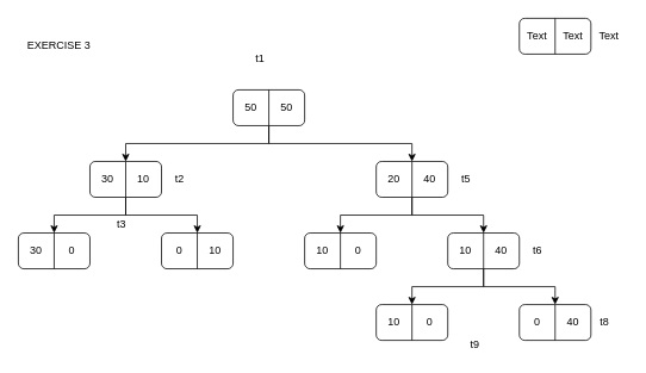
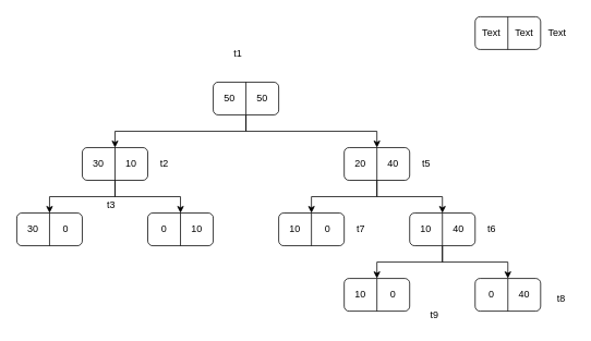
  <mxCell id="0" />
  <mxCell id="1" parent="0" />
  <mxCell id="2" style="edgeStyle=orthogonalEdgeStyle;rounded=0;orthogonalLoop=1;jettySize=auto;html=1;exitX=0.5;exitY=1;exitDx=0;exitDy=0;entryX=0.5;entryY=0;entryDx=0;entryDy=0;" parent="1" source="4" target="16" edge="1"><mxGeometry relative="1" as="geometry" /></mxCell>
  <mxCell id="3" style="edgeStyle=orthogonalEdgeStyle;rounded=0;orthogonalLoop=1;jettySize=auto;html=1;exitX=0.5;exitY=1;exitDx=0;exitDy=0;entryX=0.5;entryY=0;entryDx=0;entryDy=0;" parent="1" source="4" target="32" edge="1"><mxGeometry relative="1" as="geometry" /></mxCell>
  <mxCell id="4" value="" style="rounded=1;whiteSpace=wrap;html=1;" parent="1" vertex="1"><mxGeometry x="260" y="100" width="80" height="40" as="geometry" /></mxCell>
  <mxCell id="5" value="" style="endArrow=none;html=1;entryX=0.5;entryY=0;entryDx=0;entryDy=0;exitX=0.5;exitY=1;exitDx=0;exitDy=0;" parent="1" source="4" target="4" edge="1"><mxGeometry width="50" height="50" relative="1" as="geometry"><mxPoint x="290" y="180" as="sourcePoint" /><mxPoint x="340" y="130" as="targetPoint" /></mxGeometry></mxCell>
  <mxCell id="6" value="50" style="text;html=1;strokeColor=none;fillColor=none;align=center;verticalAlign=middle;whiteSpace=wrap;rounded=0;" parent="1" vertex="1"><mxGeometry x="260" y="110" width="40" height="20" as="geometry" /></mxCell>
  <mxCell id="7" value="50" style="text;html=1;strokeColor=none;fillColor=none;align=center;verticalAlign=middle;whiteSpace=wrap;rounded=0;" parent="1" vertex="1"><mxGeometry x="300" y="110" width="40" height="20" as="geometry" /></mxCell>
  <mxCell id="8" value="" style="rounded=1;whiteSpace=wrap;html=1;" parent="1" vertex="1"><mxGeometry x="580" y="20" width="80" height="40" as="geometry" /></mxCell>
  <mxCell id="9" value="" style="endArrow=none;html=1;entryX=0.5;entryY=0;entryDx=0;entryDy=0;exitX=0.5;exitY=1;exitDx=0;exitDy=0;" parent="1" source="8" target="8" edge="1"><mxGeometry width="50" height="50" relative="1" as="geometry"><mxPoint x="610" y="100" as="sourcePoint" /><mxPoint x="660" y="50" as="targetPoint" /></mxGeometry></mxCell>
  <mxCell id="10" value="Text" style="text;html=1;strokeColor=none;fillColor=none;align=center;verticalAlign=middle;whiteSpace=wrap;rounded=0;" parent="1" vertex="1"><mxGeometry x="580" y="30" width="40" height="20" as="geometry" /></mxCell>
  <mxCell id="11" value="Text" style="text;html=1;strokeColor=none;fillColor=none;align=center;verticalAlign=middle;whiteSpace=wrap;rounded=0;" parent="1" vertex="1"><mxGeometry x="620" y="30" width="40" height="20" as="geometry" /></mxCell>
  <mxCell id="12" value="t1" style="text;html=1;align=center;verticalAlign=middle;resizable=0;points=[];autosize=1;strokeColor=none;fillColor=none;" parent="1" vertex="1"><mxGeometry x="275" y="55" width="30" height="20" as="geometry" /></mxCell>
  <mxCell id="13" value="Text" style="text;html=1;align=center;verticalAlign=middle;resizable=0;points=[];autosize=1;strokeColor=none;fillColor=none;" parent="1" vertex="1"><mxGeometry x="660" y="30" width="40" height="20" as="geometry" /></mxCell>
  <mxCell id="14" style="edgeStyle=orthogonalEdgeStyle;rounded=0;orthogonalLoop=1;jettySize=auto;html=1;exitX=0.5;exitY=1;exitDx=0;exitDy=0;entryX=0.5;entryY=0;entryDx=0;entryDy=0;" parent="1" source="16" target="26" edge="1"><mxGeometry relative="1" as="geometry" /></mxCell>
  <mxCell id="15" style="edgeStyle=orthogonalEdgeStyle;rounded=0;orthogonalLoop=1;jettySize=auto;html=1;exitX=0.5;exitY=1;exitDx=0;exitDy=0;entryX=0.5;entryY=0;entryDx=0;entryDy=0;" parent="1" source="16" target="21" edge="1"><mxGeometry relative="1" as="geometry" /></mxCell>
  <mxCell id="16" value="" style="rounded=1;whiteSpace=wrap;html=1;" parent="1" vertex="1"><mxGeometry x="100" y="180" width="80" height="40" as="geometry" /></mxCell>
  <mxCell id="17" value="" style="endArrow=none;html=1;entryX=0.5;entryY=0;entryDx=0;entryDy=0;exitX=0.5;exitY=1;exitDx=0;exitDy=0;" parent="1" source="16" target="16" edge="1"><mxGeometry width="50" height="50" relative="1" as="geometry"><mxPoint x="130" y="260" as="sourcePoint" /><mxPoint x="180" y="210" as="targetPoint" /></mxGeometry></mxCell>
  <mxCell id="18" value="30" style="text;html=1;strokeColor=none;fillColor=none;align=center;verticalAlign=middle;whiteSpace=wrap;rounded=0;" parent="1" vertex="1"><mxGeometry x="100" y="190" width="40" height="20" as="geometry" /></mxCell>
  <mxCell id="19" value="10" style="text;html=1;strokeColor=none;fillColor=none;align=center;verticalAlign=middle;whiteSpace=wrap;rounded=0;" parent="1" vertex="1"><mxGeometry x="140" y="190" width="40" height="20" as="geometry" /></mxCell>
  <mxCell id="20" value="t2" style="text;html=1;align=center;verticalAlign=middle;resizable=0;points=[];autosize=1;strokeColor=none;fillColor=none;" parent="1" vertex="1"><mxGeometry x="185" y="190" width="30" height="20" as="geometry" /></mxCell>
  <mxCell id="21" value="" style="rounded=1;whiteSpace=wrap;html=1;" parent="1" vertex="1"><mxGeometry x="20" y="260" width="80" height="40" as="geometry" /></mxCell>
  <mxCell id="22" value="" style="endArrow=none;html=1;entryX=0.5;entryY=0;entryDx=0;entryDy=0;exitX=0.5;exitY=1;exitDx=0;exitDy=0;" parent="1" source="21" target="21" edge="1"><mxGeometry width="50" height="50" relative="1" as="geometry"><mxPoint x="50" y="340" as="sourcePoint" /><mxPoint x="100" y="290" as="targetPoint" /></mxGeometry></mxCell>
  <mxCell id="23" value="30" style="text;html=1;strokeColor=none;fillColor=none;align=center;verticalAlign=middle;whiteSpace=wrap;rounded=0;" parent="1" vertex="1"><mxGeometry x="20" y="270" width="40" height="20" as="geometry" /></mxCell>
  <mxCell id="24" value="0" style="text;html=1;strokeColor=none;fillColor=none;align=center;verticalAlign=middle;whiteSpace=wrap;rounded=0;" parent="1" vertex="1"><mxGeometry x="60" y="270" width="40" height="20" as="geometry" /></mxCell>
  <mxCell id="25" value="t3" style="text;html=1;align=center;verticalAlign=middle;resizable=0;points=[];autosize=1;strokeColor=none;fillColor=none;" parent="1" vertex="1"><mxGeometry x="120" y="240" width="30" height="20" as="geometry" /></mxCell>
  <mxCell id="26" value="" style="rounded=1;whiteSpace=wrap;html=1;" parent="1" vertex="1"><mxGeometry x="180" y="260" width="80" height="40" as="geometry" /></mxCell>
  <mxCell id="27" value="" style="endArrow=none;html=1;entryX=0.5;entryY=0;entryDx=0;entryDy=0;exitX=0.5;exitY=1;exitDx=0;exitDy=0;" parent="1" source="26" target="26" edge="1"><mxGeometry width="50" height="50" relative="1" as="geometry"><mxPoint x="210" y="340" as="sourcePoint" /><mxPoint x="260" y="290" as="targetPoint" /></mxGeometry></mxCell>
  <mxCell id="28" value="0" style="text;html=1;strokeColor=none;fillColor=none;align=center;verticalAlign=middle;whiteSpace=wrap;rounded=0;" parent="1" vertex="1"><mxGeometry x="180" y="270" width="40" height="20" as="geometry" /></mxCell>
  <mxCell id="29" value="10" style="text;html=1;strokeColor=none;fillColor=none;align=center;verticalAlign=middle;whiteSpace=wrap;rounded=0;" parent="1" vertex="1"><mxGeometry x="220" y="270" width="40" height="20" as="geometry" /></mxCell>
  <mxCell id="30" style="edgeStyle=orthogonalEdgeStyle;rounded=0;orthogonalLoop=1;jettySize=auto;html=1;exitX=0.5;exitY=1;exitDx=0;exitDy=0;entryX=0.5;entryY=0;entryDx=0;entryDy=0;" parent="1" source="32" target="49" edge="1"><mxGeometry relative="1" as="geometry" /></mxCell>
  <mxCell id="31" style="edgeStyle=orthogonalEdgeStyle;rounded=0;orthogonalLoop=1;jettySize=auto;html=1;exitX=0.5;exitY=1;exitDx=0;exitDy=0;entryX=0.5;entryY=0;entryDx=0;entryDy=0;" parent="1" source="32" target="39" edge="1"><mxGeometry relative="1" as="geometry" /></mxCell>
  <mxCell id="32" value="" style="rounded=1;whiteSpace=wrap;html=1;" parent="1" vertex="1"><mxGeometry x="420" y="180" width="80" height="40" as="geometry" /></mxCell>
  <mxCell id="33" value="" style="endArrow=none;html=1;entryX=0.5;entryY=0;entryDx=0;entryDy=0;exitX=0.5;exitY=1;exitDx=0;exitDy=0;" parent="1" source="32" target="32" edge="1"><mxGeometry width="50" height="50" relative="1" as="geometry"><mxPoint x="450" y="260" as="sourcePoint" /><mxPoint x="500" y="210" as="targetPoint" /></mxGeometry></mxCell>
  <mxCell id="34" value="20" style="text;html=1;strokeColor=none;fillColor=none;align=center;verticalAlign=middle;whiteSpace=wrap;rounded=0;" parent="1" vertex="1"><mxGeometry x="420" y="190" width="40" height="20" as="geometry" /></mxCell>
  <mxCell id="35" value="40" style="text;html=1;strokeColor=none;fillColor=none;align=center;verticalAlign=middle;whiteSpace=wrap;rounded=0;" parent="1" vertex="1"><mxGeometry x="460" y="190" width="40" height="20" as="geometry" /></mxCell>
  <mxCell id="36" value="t5" style="text;html=1;align=center;verticalAlign=middle;resizable=0;points=[];autosize=1;strokeColor=none;fillColor=none;" parent="1" vertex="1"><mxGeometry x="505" y="190" width="30" height="20" as="geometry" /></mxCell>
  <mxCell id="37" style="edgeStyle=orthogonalEdgeStyle;rounded=0;orthogonalLoop=1;jettySize=auto;html=1;exitX=0.5;exitY=1;exitDx=0;exitDy=0;entryX=0.5;entryY=0;entryDx=0;entryDy=0;" parent="1" source="39" target="54" edge="1"><mxGeometry relative="1" as="geometry" /></mxCell>
  <mxCell id="38" style="edgeStyle=orthogonalEdgeStyle;rounded=0;orthogonalLoop=1;jettySize=auto;html=1;exitX=0.5;exitY=1;exitDx=0;exitDy=0;entryX=0.5;entryY=0;entryDx=0;entryDy=0;" parent="1" source="39" target="44" edge="1"><mxGeometry relative="1" as="geometry" /></mxCell>
  <mxCell id="39" value="" style="rounded=1;whiteSpace=wrap;html=1;" parent="1" vertex="1"><mxGeometry x="500" y="260" width="80" height="40" as="geometry" /></mxCell>
  <mxCell id="40" value="" style="endArrow=none;html=1;entryX=0.5;entryY=0;entryDx=0;entryDy=0;exitX=0.5;exitY=1;exitDx=0;exitDy=0;" parent="1" source="39" target="39" edge="1"><mxGeometry width="50" height="50" relative="1" as="geometry"><mxPoint x="530" y="340" as="sourcePoint" /><mxPoint x="580" y="290" as="targetPoint" /></mxGeometry></mxCell>
  <mxCell id="41" value="10" style="text;html=1;strokeColor=none;fillColor=none;align=center;verticalAlign=middle;whiteSpace=wrap;rounded=0;" parent="1" vertex="1"><mxGeometry x="500" y="270" width="40" height="20" as="geometry" /></mxCell>
  <mxCell id="42" value="40" style="text;html=1;strokeColor=none;fillColor=none;align=center;verticalAlign=middle;whiteSpace=wrap;rounded=0;" parent="1" vertex="1"><mxGeometry x="540" y="270" width="40" height="20" as="geometry" /></mxCell>
  <mxCell id="43" value="t6" style="text;html=1;align=center;verticalAlign=middle;resizable=0;points=[];autosize=1;strokeColor=none;fillColor=none;" parent="1" vertex="1"><mxGeometry x="585" y="270" width="30" height="20" as="geometry" /></mxCell>
  <mxCell id="44" value="" style="rounded=1;whiteSpace=wrap;html=1;" parent="1" vertex="1"><mxGeometry x="580" y="340" width="80" height="40" as="geometry" /></mxCell>
  <mxCell id="45" value="" style="endArrow=none;html=1;entryX=0.5;entryY=0;entryDx=0;entryDy=0;exitX=0.5;exitY=1;exitDx=0;exitDy=0;" parent="1" source="44" target="44" edge="1"><mxGeometry width="50" height="50" relative="1" as="geometry"><mxPoint x="610" y="420" as="sourcePoint" /><mxPoint x="660" y="370" as="targetPoint" /></mxGeometry></mxCell>
  <mxCell id="46" value="0" style="text;html=1;strokeColor=none;fillColor=none;align=center;verticalAlign=middle;whiteSpace=wrap;rounded=0;" parent="1" vertex="1"><mxGeometry x="580" y="350" width="40" height="20" as="geometry" /></mxCell>
  <mxCell id="47" value="40" style="text;html=1;strokeColor=none;fillColor=none;align=center;verticalAlign=middle;whiteSpace=wrap;rounded=0;" parent="1" vertex="1"><mxGeometry x="620" y="350" width="40" height="20" as="geometry" /></mxCell>
- <mxCell id="48" value="t8" style="text;html=1;align=center;verticalAlign=middle;resizable=0;points=[];autosize=1;strokeColor=none;fillColor=none;" parent="1" vertex="1"><mxGeometry x="660" y="350" width="30" height="20" as="geometry" /></mxCell>
+ <mxCell id="48" value="t8" style="text;html=1;align=center;verticalAlign=middle;resizable=0;points=[];autosize=1;strokeColor=none;fillColor=none;" parent="1" vertex="1"><mxGeometry x="670" y="355" width="30" height="20" as="geometry" /></mxCell>
  <mxCell id="49" value="" style="rounded=1;whiteSpace=wrap;html=1;" parent="1" vertex="1"><mxGeometry x="340" y="260" width="80" height="40" as="geometry" /></mxCell>
  <mxCell id="50" value="" style="endArrow=none;html=1;entryX=0.5;entryY=0;entryDx=0;entryDy=0;exitX=0.5;exitY=1;exitDx=0;exitDy=0;" parent="1" source="49" target="49" edge="1"><mxGeometry width="50" height="50" relative="1" as="geometry"><mxPoint x="370" y="340" as="sourcePoint" /><mxPoint x="420" y="290" as="targetPoint" /></mxGeometry></mxCell>
  <mxCell id="51" value="10" style="text;html=1;strokeColor=none;fillColor=none;align=center;verticalAlign=middle;whiteSpace=wrap;rounded=0;" parent="1" vertex="1"><mxGeometry x="340" y="270" width="40" height="20" as="geometry" /></mxCell>
  <mxCell id="52" value="0" style="text;html=1;strokeColor=none;fillColor=none;align=center;verticalAlign=middle;whiteSpace=wrap;rounded=0;" parent="1" vertex="1"><mxGeometry x="380" y="270" width="40" height="20" as="geometry" /></mxCell>
+ <mxCell id="53" value="t7" style="text;html=1;align=center;verticalAlign=middle;resizable=0;points=[];autosize=1;strokeColor=none;fillColor=none;" parent="1" vertex="1"><mxGeometry x="425" y="270" width="30" height="20" as="geometry" /></mxCell>
  <mxCell id="54" value="" style="rounded=1;whiteSpace=wrap;html=1;" parent="1" vertex="1"><mxGeometry x="420" y="340" width="80" height="40" as="geometry" /></mxCell>
  <mxCell id="55" value="" style="endArrow=none;html=1;entryX=0.5;entryY=0;entryDx=0;entryDy=0;exitX=0.5;exitY=1;exitDx=0;exitDy=0;" parent="1" source="54" target="54" edge="1"><mxGeometry width="50" height="50" relative="1" as="geometry"><mxPoint x="450" y="420" as="sourcePoint" /><mxPoint x="500" y="370" as="targetPoint" /></mxGeometry></mxCell>
  <mxCell id="56" value="10" style="text;html=1;strokeColor=none;fillColor=none;align=center;verticalAlign=middle;whiteSpace=wrap;rounded=0;" parent="1" vertex="1"><mxGeometry x="420" y="350" width="40" height="20" as="geometry" /></mxCell>
  <mxCell id="57" value="0" style="text;html=1;strokeColor=none;fillColor=none;align=center;verticalAlign=middle;whiteSpace=wrap;rounded=0;" parent="1" vertex="1"><mxGeometry x="460" y="350" width="40" height="20" as="geometry" /></mxCell>
  <mxCell id="58" value="t9" style="text;html=1;align=center;verticalAlign=middle;resizable=0;points=[];autosize=1;strokeColor=none;fillColor=none;" parent="1" vertex="1"><mxGeometry x="515" y="375" width="30" height="20" as="geometry" /></mxCell>
- <mxCell id="59" value="EXERCISE 3" style="text;html=1;strokeColor=none;fillColor=none;align=center;verticalAlign=middle;whiteSpace=wrap;rounded=0;" parent="1" vertex="1"><mxGeometry x="20" y="40" width="91" height="20" as="geometry" /></mxCell>
